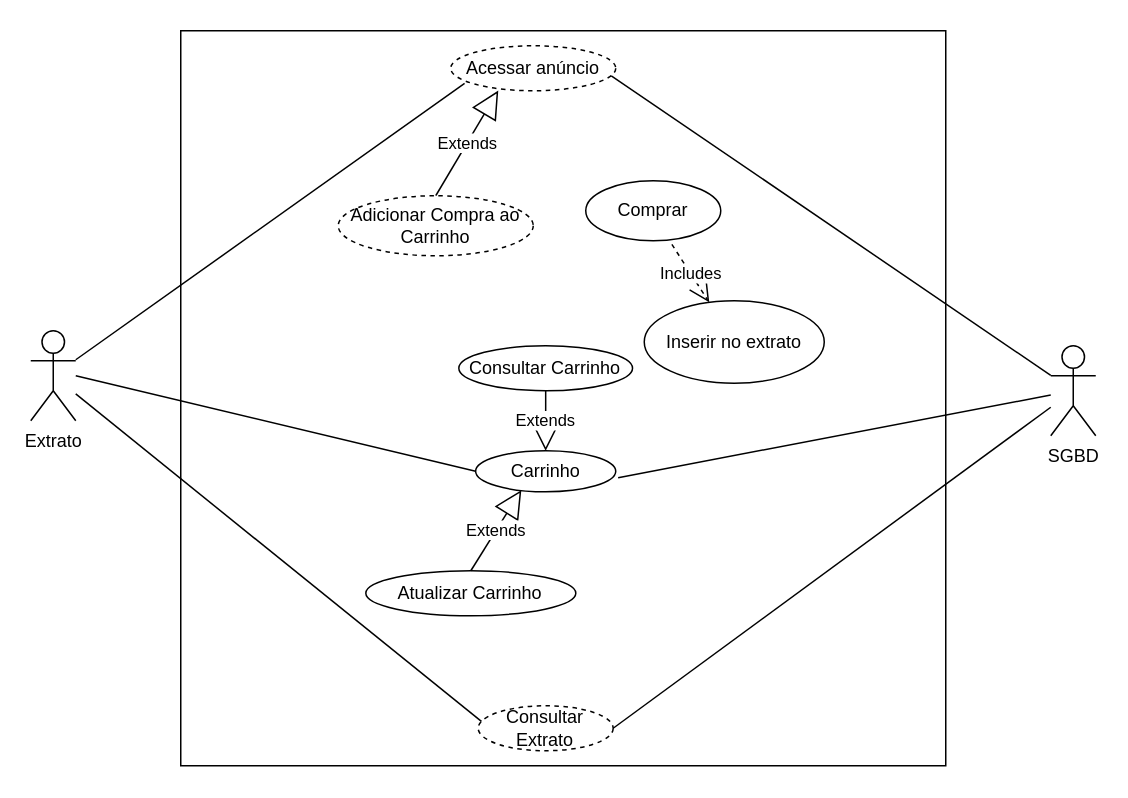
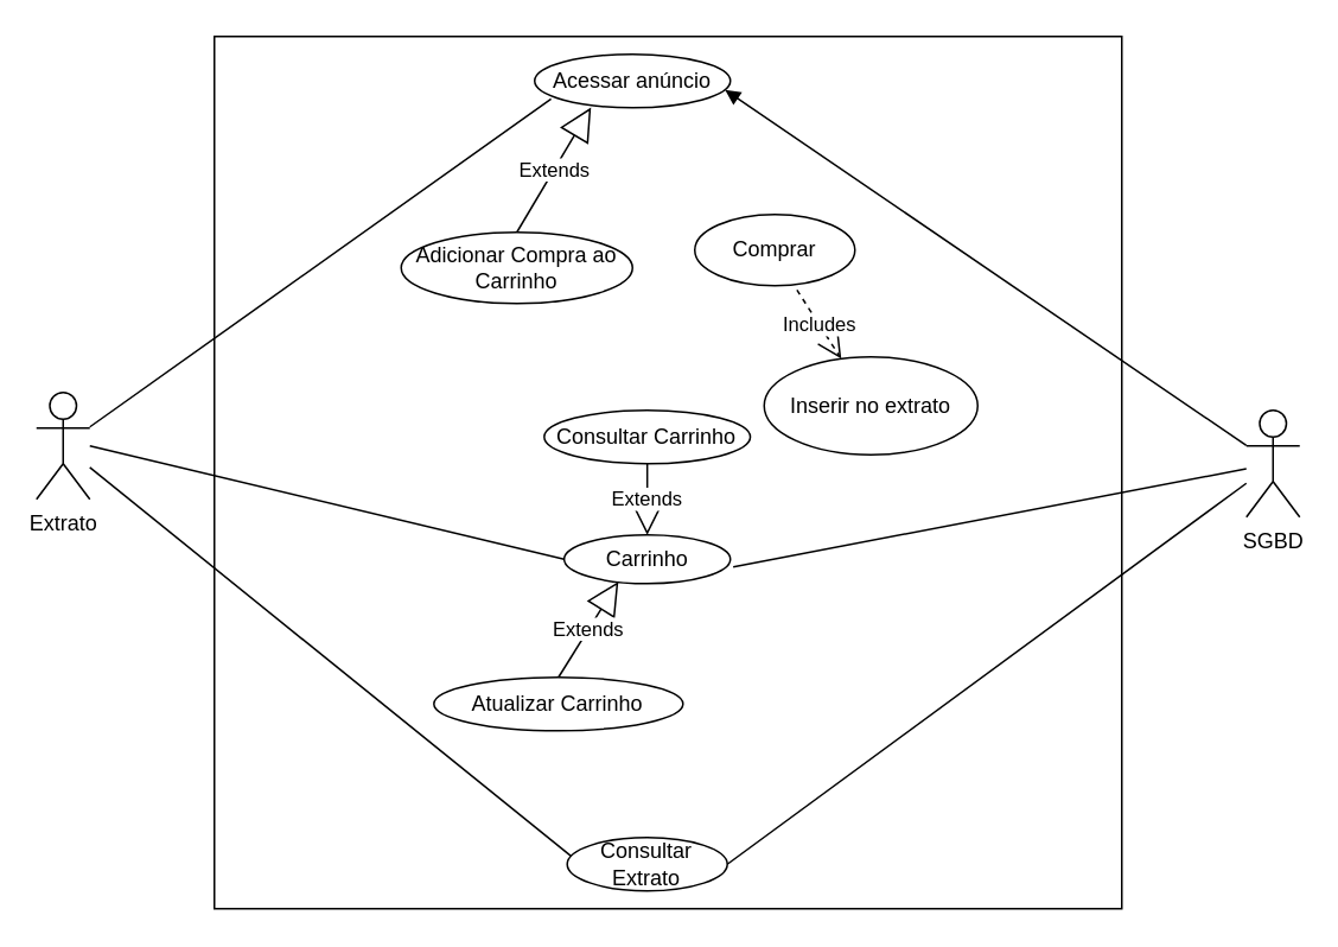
  <mxCell id="0" />
  <mxCell id="1" parent="0" />
  <mxCell id="2" value="" style="rounded=0;whiteSpace=wrap;html=1;" vertex="1" parent="1"><mxGeometry x="120" y="20" width="510" height="490" as="geometry" /></mxCell>
  <mxCell id="3" value="Extrato" style="shape=umlActor;verticalLabelPosition=bottom;verticalAlign=top;html=1;outlineConnect=0;" vertex="1" parent="1"><mxGeometry x="20" y="220" width="30" height="60" as="geometry" /></mxCell>
- <mxCell id="4" value="Acessar anúncio" style="ellipse;whiteSpace=wrap;html=1;dashed=1;" vertex="1" parent="1"><mxGeometry x="300" y="30" width="110" height="30" as="geometry" /></mxCell>
+ <mxCell id="4" value="Acessar anúncio" style="ellipse;whiteSpace=wrap;html=1;" vertex="1" parent="1"><mxGeometry x="300" y="30" width="110" height="30" as="geometry" /></mxCell>
  <mxCell id="5" value="Extends" style="endArrow=block;endSize=16;endFill=0;html=1;rounded=0;exitX=0.5;exitY=0;exitDx=0;exitDy=0;entryX=0.288;entryY=0.996;entryDx=0;entryDy=0;entryPerimeter=0;" edge="1" parent="1" source="9" target="4"><mxGeometry width="160" relative="1" as="geometry"><mxPoint x="300" y="280" as="sourcePoint" /><mxPoint x="30" y="130" as="targetPoint" /></mxGeometry></mxCell>
  <mxCell id="6" value="" style="endArrow=none;html=1;rounded=0;entryX=0.084;entryY=0.838;entryDx=0;entryDy=0;entryPerimeter=0;" edge="1" parent="1" source="3" target="4"><mxGeometry width="50" height="50" relative="1" as="geometry"><mxPoint x="340" y="290" as="sourcePoint" /><mxPoint x="390" y="240" as="targetPoint" /></mxGeometry></mxCell>
- <mxCell id="7" value="" style="endArrow=none;html=1;rounded=0;entryX=0.973;entryY=0.667;entryDx=0;entryDy=0;entryPerimeter=0;" edge="1" parent="1" source="8" target="4"><mxGeometry width="50" height="50" relative="1" as="geometry"><mxPoint x="710" y="201" as="sourcePoint" /><mxPoint x="320" y="230" as="targetPoint" /></mxGeometry></mxCell>
+ <mxCell id="7" value="" style="endArrow=block;html=1;rounded=0;entryX=0.973;entryY=0.667;entryDx=0;entryDy=0;entryPerimeter=0;" edge="1" parent="1" source="8" target="4"><mxGeometry width="50" height="50" relative="1" as="geometry"><mxPoint x="710" y="201" as="sourcePoint" /><mxPoint x="320" y="230" as="targetPoint" /></mxGeometry></mxCell>
  <mxCell id="8" value="SGBD" style="shape=umlActor;verticalLabelPosition=bottom;verticalAlign=top;html=1;outlineConnect=0;" vertex="1" parent="1"><mxGeometry x="700" y="230" width="30" height="60" as="geometry" /></mxCell>
- <mxCell id="9" value="Adicionar Compra ao Carrinho" style="ellipse;whiteSpace=wrap;html=1;dashed=1;" vertex="1" parent="1"><mxGeometry x="225" y="130" width="130" height="40" as="geometry" /></mxCell>
+ <mxCell id="9" value="Adicionar Compra ao Carrinho" style="ellipse;whiteSpace=wrap;html=1;" vertex="1" parent="1"><mxGeometry x="225" y="130" width="130" height="40" as="geometry" /></mxCell>
  <mxCell id="10" value="Comprar" style="ellipse;whiteSpace=wrap;html=1;" vertex="1" parent="1"><mxGeometry x="390" y="120" width="90" height="40" as="geometry" /></mxCell>
  <mxCell id="11" value="Includes" style="endArrow=open;endSize=12;dashed=1;html=1;rounded=0;exitX=0.638;exitY=1.061;exitDx=0;exitDy=0;exitPerimeter=0;" edge="1" parent="1" source="10" target="12"><mxGeometry x="0.001" width="160" relative="1" as="geometry"><mxPoint x="370" y="441" as="sourcePoint" /><mxPoint x="306" y="477" as="targetPoint" /><mxPoint as="offset" /></mxGeometry></mxCell>
  <mxCell id="12" value="Inserir no extrato" style="ellipse;whiteSpace=wrap;html=1;" vertex="1" parent="1"><mxGeometry x="429" y="200" width="120" height="55" as="geometry" /></mxCell>
  <mxCell id="13" value="" style="endArrow=none;html=1;rounded=0;entryX=0.033;entryY=0.371;entryDx=0;entryDy=0;entryPerimeter=0;" edge="1" parent="1" source="3" target="14"><mxGeometry width="50" height="50" relative="1" as="geometry"><mxPoint x="60" y="247" as="sourcePoint" /><mxPoint x="90" y="270" as="targetPoint" /></mxGeometry></mxCell>
- <mxCell id="14" value="Consultar Extrato" style="ellipse;whiteSpace=wrap;html=1;dashed=1;" vertex="1" parent="1"><mxGeometry x="318.29" y="470" width="90" height="30" as="geometry" /></mxCell>
+ <mxCell id="14" value="Consultar Extrato" style="ellipse;whiteSpace=wrap;html=1;" vertex="1" parent="1"><mxGeometry x="318.29" y="470" width="90" height="30" as="geometry" /></mxCell>
  <mxCell id="15" value="" style="endArrow=none;html=1;rounded=0;entryX=1;entryY=0.5;entryDx=0;entryDy=0;" edge="1" parent="1" source="8" target="14"><mxGeometry width="50" height="50" relative="1" as="geometry"><mxPoint x="60" y="263" as="sourcePoint" /><mxPoint x="333" y="311" as="targetPoint" /></mxGeometry></mxCell>
  <mxCell id="16" value="Carrinho" style="ellipse;whiteSpace=wrap;html=1;" vertex="1" parent="1"><mxGeometry x="316.59" y="300" width="93.41" height="27.38" as="geometry" /></mxCell>
  <mxCell id="17" value="" style="endArrow=none;html=1;rounded=0;entryX=0;entryY=0.5;entryDx=0;entryDy=0;" edge="1" parent="1" target="16"><mxGeometry width="50" height="50" relative="1" as="geometry"><mxPoint x="50" y="250" as="sourcePoint" /><mxPoint x="352" y="371" as="targetPoint" /></mxGeometry></mxCell>
  <mxCell id="18" value="Atualizar Carrinho" style="ellipse;whiteSpace=wrap;html=1;" vertex="1" parent="1"><mxGeometry x="243.38" y="380" width="140" height="30" as="geometry" /></mxCell>
  <mxCell id="19" value="Extends" style="endArrow=block;endSize=16;endFill=0;html=1;rounded=0;entryX=0.326;entryY=0.96;entryDx=0;entryDy=0;entryPerimeter=0;exitX=0.5;exitY=0;exitDx=0;exitDy=0;" edge="1" parent="1" source="18" target="16"><mxGeometry x="0.001" width="160" relative="1" as="geometry"><mxPoint x="60" y="380" as="sourcePoint" /><mxPoint x="365" y="322" as="targetPoint" /><mxPoint as="offset" /></mxGeometry></mxCell>
  <mxCell id="20" value="Extends" style="endArrow=block;endSize=16;endFill=0;html=1;rounded=0;entryX=0.5;entryY=0;entryDx=0;entryDy=0;exitX=0.5;exitY=1;exitDx=0;exitDy=0;" edge="1" parent="1" source="22" target="16"><mxGeometry x="0.001" width="160" relative="1" as="geometry"><mxPoint x="357.905" y="230" as="sourcePoint" /><mxPoint x="337" y="266" as="targetPoint" /><mxPoint as="offset" /></mxGeometry></mxCell>
  <mxCell id="21" value="" style="endArrow=none;html=1;rounded=0;entryX=1.017;entryY=0.657;entryDx=0;entryDy=0;entryPerimeter=0;" edge="1" parent="1" source="8" target="16"><mxGeometry width="50" height="50" relative="1" as="geometry"><mxPoint x="290" y="320" as="sourcePoint" /><mxPoint x="340" y="270" as="targetPoint" /></mxGeometry></mxCell>
  <mxCell id="22" value="Consultar Carrinho" style="ellipse;whiteSpace=wrap;html=1;" vertex="1" parent="1"><mxGeometry x="305.39" y="230" width="115.81" height="30" as="geometry" /></mxCell>
